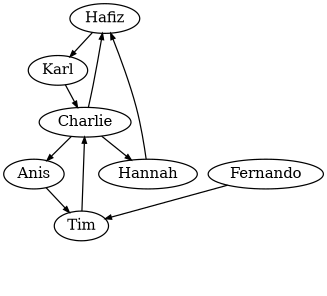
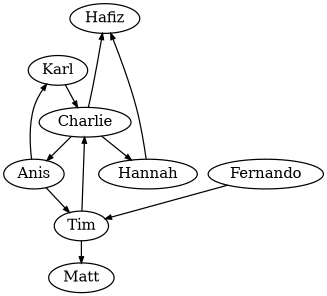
  digraph {
    node [fontsize=24 penwidth=2]
    edge [penwidth=2]
    Hafiz
    Karl
    Charlie
    Fernando
    Tim
+   Matt
    Anis
    Hannah
-   Hafiz -> Karl
+   Anis -> Karl
    Karl -> Charlie
    Charlie -> Hafiz
    Charlie -> Anis
    Charlie -> Hannah
    Fernando -> Tim
    Tim -> Charlie
+   Tim -> Matt
    Anis -> Tim
    Hannah -> Hafiz
  }
